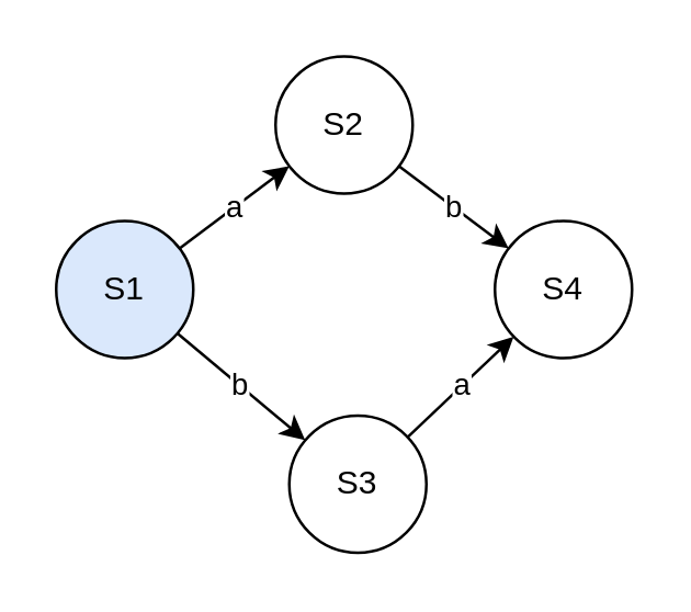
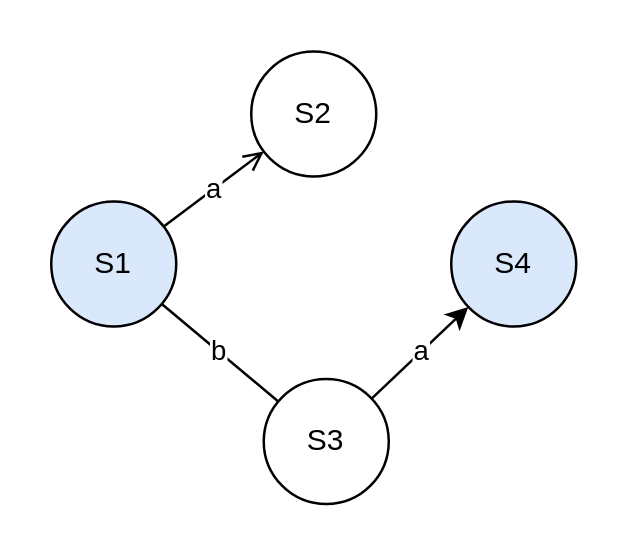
  <mxCell id="0" />
  <mxCell id="1" parent="0" />
  <mxCell id="2" value="S1" style="ellipse;whiteSpace=wrap;html=1;aspect=fixed;fillColor=#dae8fc;" parent="1" vertex="1"><mxGeometry x="20" y="80" width="50" height="50" as="geometry" /></mxCell>
- <mxCell id="3" value="S4" style="ellipse;whiteSpace=wrap;html=1;aspect=fixed;" parent="1" vertex="1"><mxGeometry x="180" y="80" width="50" height="50" as="geometry" /></mxCell>
+ <mxCell id="3" value="S4" style="ellipse;whiteSpace=wrap;html=1;aspect=fixed;fillColor=#dae8fc;" parent="1" vertex="1"><mxGeometry x="180" y="80" width="50" height="50" as="geometry" /></mxCell>
  <mxCell id="4" value="S3" style="ellipse;whiteSpace=wrap;html=1;aspect=fixed;" parent="1" vertex="1"><mxGeometry x="105" y="151" width="50" height="50" as="geometry" /></mxCell>
- <mxCell id="5" value="a" style="endArrow=classic;html=1;fontSize=11;" parent="1" source="2" target="9" edge="1"><mxGeometry width="50" height="50" relative="1" as="geometry"><mxPoint x="-60" y="335" as="sourcePoint" /><mxPoint x="-10" y="285" as="targetPoint" /></mxGeometry></mxCell>
- <mxCell id="6" value="b" style="endArrow=classic;html=1;" parent="1" source="2" target="4" edge="1"><mxGeometry width="50" height="50" relative="1" as="geometry"><mxPoint x="-50" y="335" as="sourcePoint" /><mxPoint x="0" y="285" as="targetPoint" /></mxGeometry></mxCell>
+ <mxCell id="5" value="a" style="endArrow=open;html=1;fontSize=11;" parent="1" source="2" target="9" edge="1"><mxGeometry width="50" height="50" relative="1" as="geometry"><mxPoint x="-60" y="335" as="sourcePoint" /><mxPoint x="-10" y="285" as="targetPoint" /></mxGeometry></mxCell>
+ <mxCell id="6" value="b" style="endArrow=none;html=1;" parent="1" source="2" target="4" edge="1"><mxGeometry width="50" height="50" relative="1" as="geometry"><mxPoint x="-50" y="335" as="sourcePoint" /><mxPoint x="0" y="285" as="targetPoint" /></mxGeometry></mxCell>
  <mxCell id="7" value="a" style="endArrow=classic;html=1;" parent="1" source="4" target="3" edge="1"><mxGeometry width="50" height="50" relative="1" as="geometry"><mxPoint x="142" y="171" as="sourcePoint" /><mxPoint x="230" y="124" as="targetPoint" /></mxGeometry></mxCell>
- <mxCell id="8" value="b" style="endArrow=classic;html=1;" parent="1" source="9" target="3" edge="1"><mxGeometry width="50" height="50" relative="1" as="geometry"><mxPoint x="-60" y="335" as="sourcePoint" /><mxPoint x="-10" y="285" as="targetPoint" /></mxGeometry></mxCell>
  <mxCell id="9" value="S2" style="ellipse;whiteSpace=wrap;html=1;aspect=fixed;" parent="1" vertex="1"><mxGeometry x="100" y="20" width="50" height="50" as="geometry" /></mxCell>
